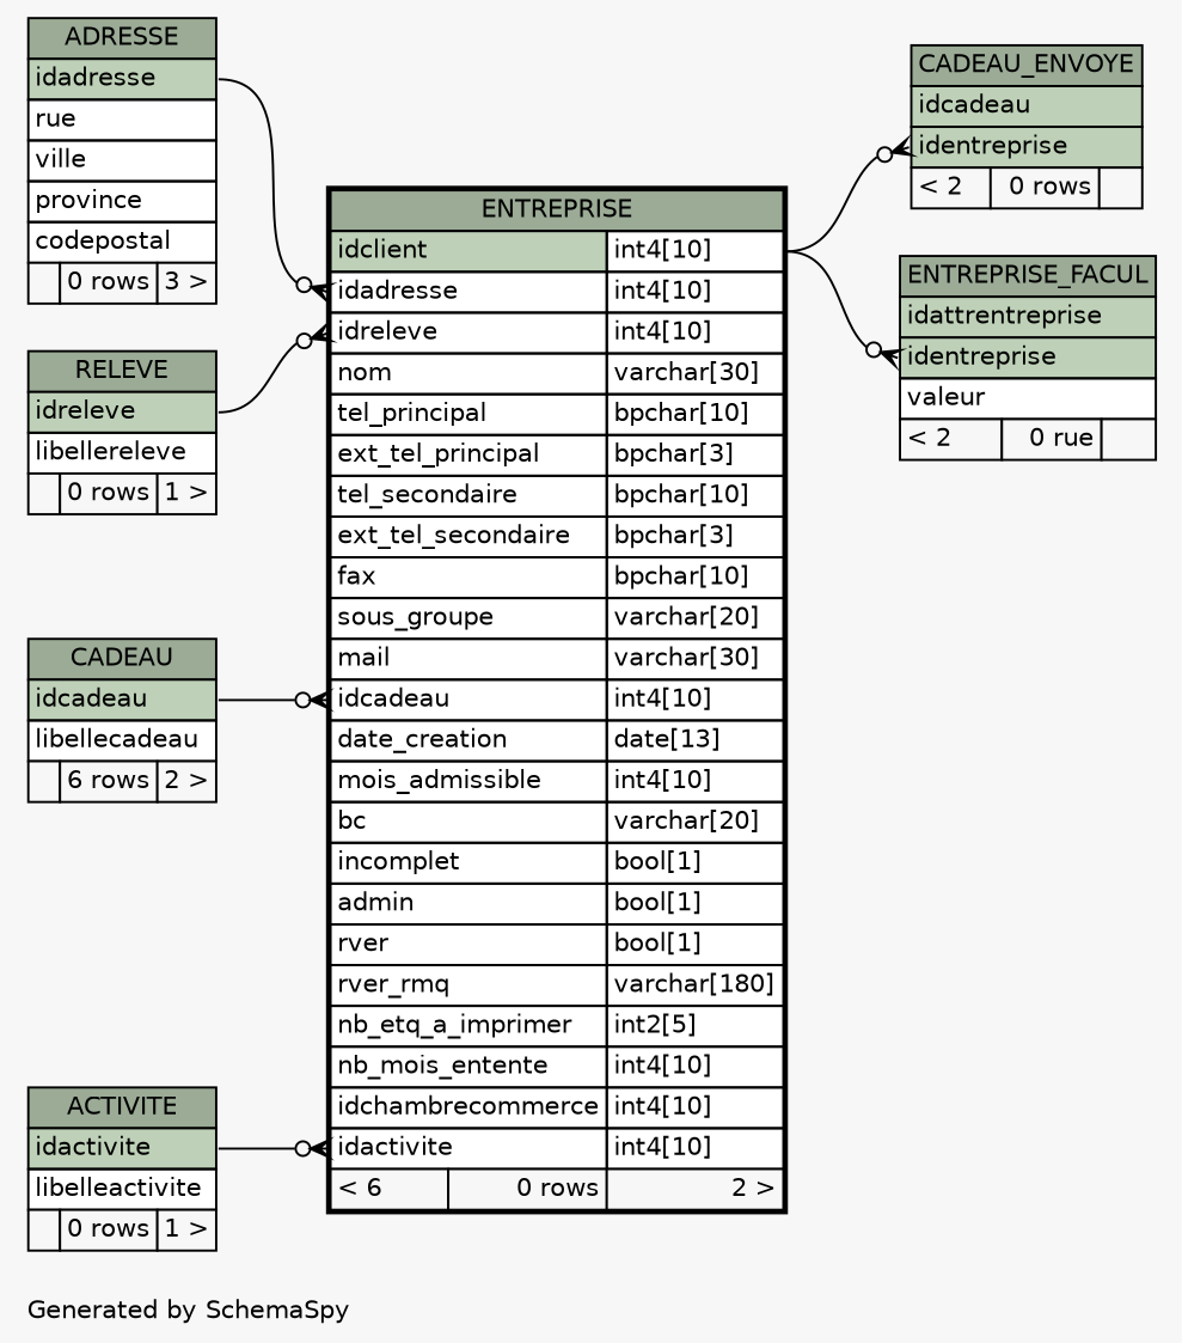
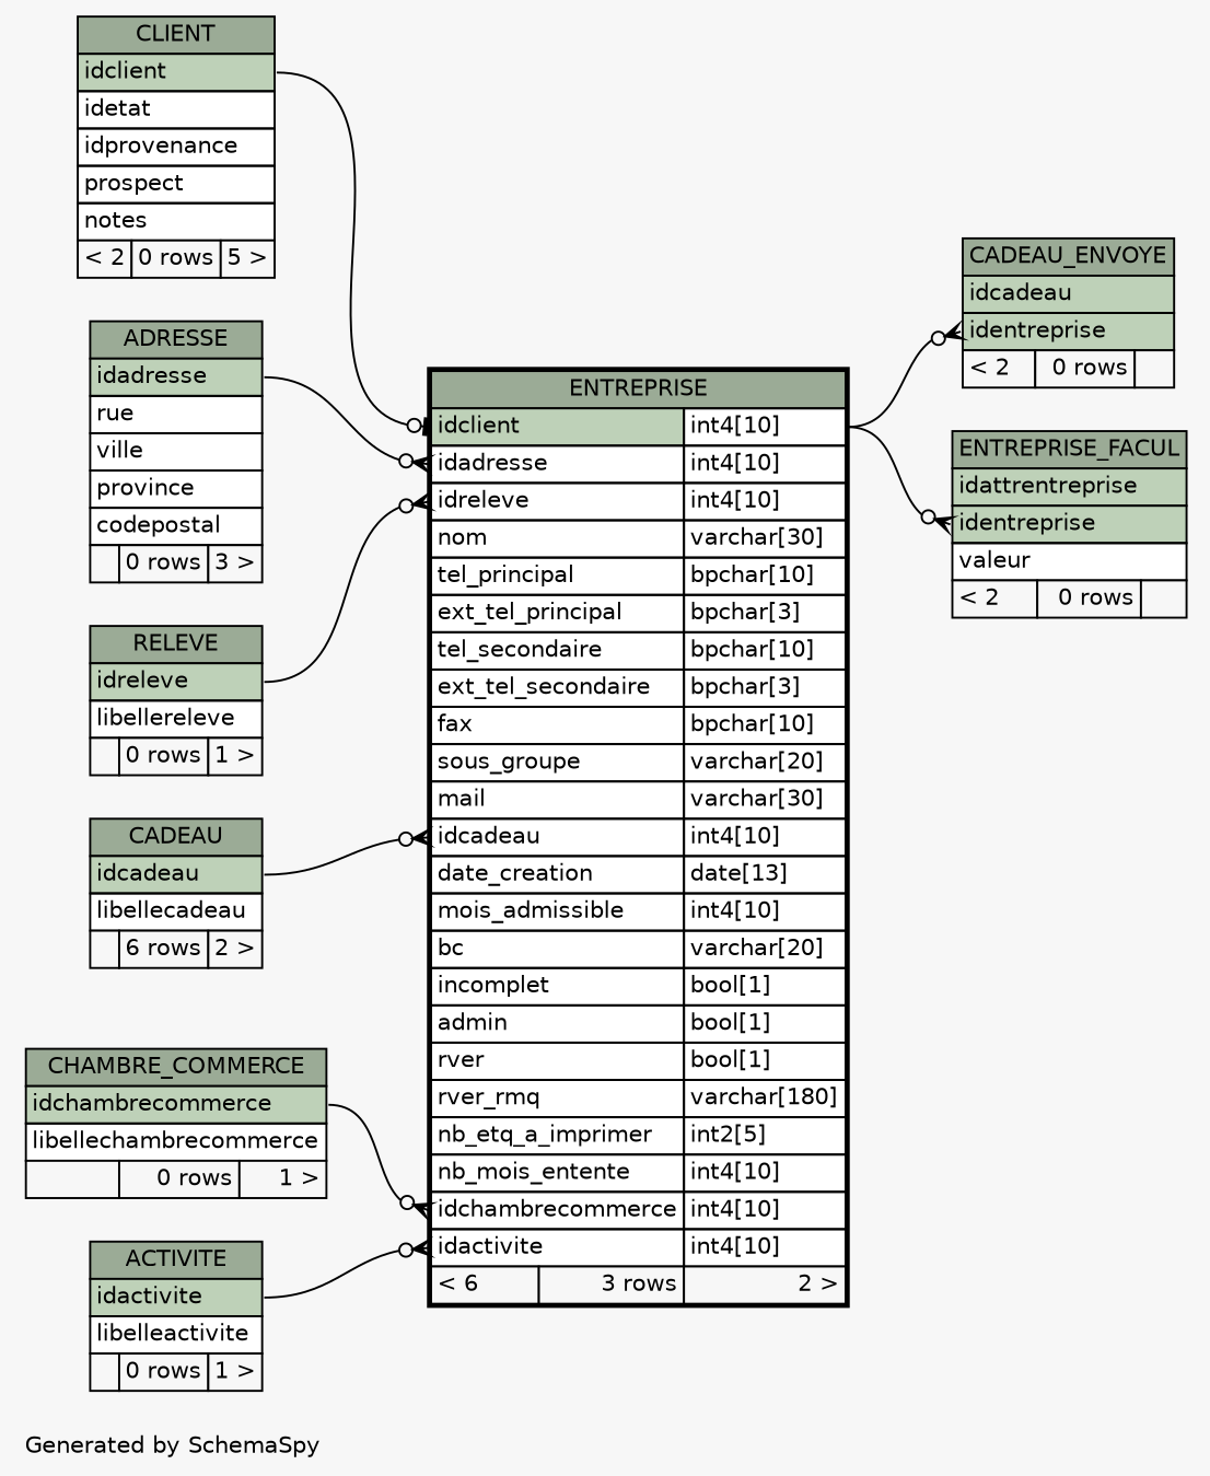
  digraph {
    bgcolor="#f7f7f7"
    fontname=Helvetica
    fontsize=11
    label="\nGenerated by SchemaSpy"
    labeljust=l
    nodesep=0.18
    rankdir=RL
    ranksep=0.46
    node [fontname=Helvetica fontsize=11 shape=plaintext]
    edge [arrowhead=none arrowsize=0.8 arrowtail=crowodot dir=back headport="idclient.type:e" tailport="identreprise:w"]
    n1 [label=<     <TABLE BORDER="0" CELLBORDER="1" CELLSPACING="0" BGCOLOR="#ffffff">       <TR><TD COLSPAN="3" BGCOLOR="#9bab96" ALIGN="CENTER">CADEAU_ENVOYE</TD></TR>       <TR><TD PORT="idcadeau" COLSPAN="3" BGCOLOR="#bed1b8" ALIGN="LEFT">idcadeau</TD></TR>       <TR><TD PORT="identreprise" COLSPAN="3" BGCOLOR="#bed1b8" ALIGN="LEFT">identreprise</TD></TR>       <TR><TD ALIGN="LEFT" BGCOLOR="#f7f7f7">&lt; 2</TD><TD ALIGN="RIGHT" BGCOLOR="#f7f7f7">0 rows</TD><TD ALIGN="RIGHT" BGCOLOR="#f7f7f7">  </TD></TR>     </TABLE>>]
-   n2 [label=<     <TABLE BORDER="2" CELLBORDER="1" CELLSPACING="0" BGCOLOR="#ffffff">       <TR><TD COLSPAN="3" BGCOLOR="#9bab96" ALIGN="CENTER">ENTREPRISE</TD></TR>       <TR><TD PORT="idclient" COLSPAN="2" BGCOLOR="#bed1b8" ALIGN="LEFT">idclient</TD><TD PORT="idclient.type" ALIGN="LEFT">int4[10]</TD></TR>       <TR><TD PORT="idadresse" COLSPAN="2" ALIGN="LEFT">idadresse</TD><TD PORT="idadresse.type" ALIGN="LEFT">int4[10]</TD></TR>       <TR><TD PORT="idreleve" COLSPAN="2" ALIGN="LEFT">idreleve</TD><TD PORT="idreleve.type" ALIGN="LEFT">int4[10]</TD></TR>       <TR><TD PORT="nom" COLSPAN="2" ALIGN="LEFT">nom</TD><TD PORT="nom.type" ALIGN="LEFT">varchar[30]</TD></TR>       <TR><TD PORT="tel_principal" COLSPAN="2" ALIGN="LEFT">tel_principal</TD><TD PORT="tel_principal.type" ALIGN="LEFT">bpchar[10]</TD></TR>       <TR><TD PORT="ext_tel_principal" COLSPAN="2" ALIGN="LEFT">ext_tel_principal</TD><TD PORT="ext_tel_principal.type" ALIGN="LEFT">bpchar[3]</TD></TR>       <TR><TD PORT="tel_secondaire" COLSPAN="2" ALIGN="LEFT">tel_secondaire</TD><TD PORT="tel_secondaire.type" ALIGN="LEFT">bpchar[10]</TD></TR>       <TR><TD PORT="ext_tel_secondaire" COLSPAN="2" ALIGN="LEFT">ext_tel_secondaire</TD><TD PORT="ext_tel_secondaire.type" ALIGN="LEFT">bpchar[3]</TD></TR>       <TR><TD PORT="fax" COLSPAN="2" ALIGN="LEFT">fax</TD><TD PORT="fax.type" ALIGN="LEFT">bpchar[10]</TD></TR>       <TR><TD PORT="sous_groupe" COLSPAN="2" ALIGN="LEFT">sous_groupe</TD><TD PORT="sous_groupe.type" ALIGN="LEFT">varchar[20]</TD></TR>       <TR><TD PORT="mail" COLSPAN="2" ALIGN="LEFT">mail</TD><TD PORT="mail.type" ALIGN="LEFT">varchar[30]</TD></TR>       <TR><TD PORT="idcadeau" COLSPAN="2" ALIGN="LEFT">idcadeau</TD><TD PORT="idcadeau.type" ALIGN="LEFT">int4[10]</TD></TR>       <TR><TD PORT="date_creation" COLSPAN="2" ALIGN="LEFT">date_creation</TD><TD PORT="date_creation.type" ALIGN="LEFT">date[13]</TD></TR>       <TR><TD PORT="mois_admissible" COLSPAN="2" ALIGN="LEFT">mois_admissible</TD><TD PORT="mois_admissible.type" ALIGN="LEFT">int4[10]</TD></TR>       <TR><TD PORT="bc" COLSPAN="2" ALIGN="LEFT">bc</TD><TD PORT="bc.type" ALIGN="LEFT">varchar[20]</TD></TR>       <TR><TD PORT="incomplet" COLSPAN="2" ALIGN="LEFT">incomplet</TD><TD PORT="incomplet.type" ALIGN="LEFT">bool[1]</TD></TR>       <TR><TD PORT="admin" COLSPAN="2" ALIGN="LEFT">admin</TD><TD PORT="admin.type" ALIGN="LEFT">bool[1]</TD></TR>       <TR><TD PORT="rver" COLSPAN="2" ALIGN="LEFT">rver</TD><TD PORT="rver.type" ALIGN="LEFT">bool[1]</TD></TR>       <TR><TD PORT="rver_rmq" COLSPAN="2" ALIGN="LEFT">rver_rmq</TD><TD PORT="rver_rmq.type" ALIGN="LEFT">varchar[180]</TD></TR>       <TR><TD PORT="nb_etq_a_imprimer" COLSPAN="2" ALIGN="LEFT">nb_etq_a_imprimer</TD><TD PORT="nb_etq_a_imprimer.type" ALIGN="LEFT">int2[5]</TD></TR>       <TR><TD PORT="nb_mois_entente" COLSPAN="2" ALIGN="LEFT">nb_mois_entente</TD><TD PORT="nb_mois_entente.type" ALIGN="LEFT">int4[10]</TD></TR>       <TR><TD PORT="idchambrecommerce" COLSPAN="2" ALIGN="LEFT">idchambrecommerce</TD><TD PORT="idchambrecommerce.type" ALIGN="LEFT">int4[10]</TD></TR>       <TR><TD PORT="idactivite" COLSPAN="2" ALIGN="LEFT">idactivite</TD><TD PORT="idactivite.type" ALIGN="LEFT">int4[10]</TD></TR>       <TR><TD ALIGN="LEFT" BGCOLOR="#f7f7f7">&lt; 6</TD><TD ALIGN="RIGHT" BGCOLOR="#f7f7f7">0 rows</TD><TD ALIGN="RIGHT" BGCOLOR="#f7f7f7">2 &gt;</TD></TR>     </TABLE>>]
+   n2 [label=<     <TABLE BORDER="2" CELLBORDER="1" CELLSPACING="0" BGCOLOR="#ffffff">       <TR><TD COLSPAN="3" BGCOLOR="#9bab96" ALIGN="CENTER">ENTREPRISE</TD></TR>       <TR><TD PORT="idclient" COLSPAN="2" BGCOLOR="#bed1b8" ALIGN="LEFT">idclient</TD><TD PORT="idclient.type" ALIGN="LEFT">int4[10]</TD></TR>       <TR><TD PORT="idadresse" COLSPAN="2" ALIGN="LEFT">idadresse</TD><TD PORT="idadresse.type" ALIGN="LEFT">int4[10]</TD></TR>       <TR><TD PORT="idreleve" COLSPAN="2" ALIGN="LEFT">idreleve</TD><TD PORT="idreleve.type" ALIGN="LEFT">int4[10]</TD></TR>       <TR><TD PORT="nom" COLSPAN="2" ALIGN="LEFT">nom</TD><TD PORT="nom.type" ALIGN="LEFT">varchar[30]</TD></TR>       <TR><TD PORT="tel_principal" COLSPAN="2" ALIGN="LEFT">tel_principal</TD><TD PORT="tel_principal.type" ALIGN="LEFT">bpchar[10]</TD></TR>       <TR><TD PORT="ext_tel_principal" COLSPAN="2" ALIGN="LEFT">ext_tel_principal</TD><TD PORT="ext_tel_principal.type" ALIGN="LEFT">bpchar[3]</TD></TR>       <TR><TD PORT="tel_secondaire" COLSPAN="2" ALIGN="LEFT">tel_secondaire</TD><TD PORT="tel_secondaire.type" ALIGN="LEFT">bpchar[10]</TD></TR>       <TR><TD PORT="ext_tel_secondaire" COLSPAN="2" ALIGN="LEFT">ext_tel_secondaire</TD><TD PORT="ext_tel_secondaire.type" ALIGN="LEFT">bpchar[3]</TD></TR>       <TR><TD PORT="fax" COLSPAN="2" ALIGN="LEFT">fax</TD><TD PORT="fax.type" ALIGN="LEFT">bpchar[10]</TD></TR>       <TR><TD PORT="sous_groupe" COLSPAN="2" ALIGN="LEFT">sous_groupe</TD><TD PORT="sous_groupe.type" ALIGN="LEFT">varchar[20]</TD></TR>       <TR><TD PORT="mail" COLSPAN="2" ALIGN="LEFT">mail</TD><TD PORT="mail.type" ALIGN="LEFT">varchar[30]</TD></TR>       <TR><TD PORT="idcadeau" COLSPAN="2" ALIGN="LEFT">idcadeau</TD><TD PORT="idcadeau.type" ALIGN="LEFT">int4[10]</TD></TR>       <TR><TD PORT="date_creation" COLSPAN="2" ALIGN="LEFT">date_creation</TD><TD PORT="date_creation.type" ALIGN="LEFT">date[13]</TD></TR>       <TR><TD PORT="mois_admissible" COLSPAN="2" ALIGN="LEFT">mois_admissible</TD><TD PORT="mois_admissible.type" ALIGN="LEFT">int4[10]</TD></TR>       <TR><TD PORT="bc" COLSPAN="2" ALIGN="LEFT">bc</TD><TD PORT="bc.type" ALIGN="LEFT">varchar[20]</TD></TR>       <TR><TD PORT="incomplet" COLSPAN="2" ALIGN="LEFT">incomplet</TD><TD PORT="incomplet.type" ALIGN="LEFT">bool[1]</TD></TR>       <TR><TD PORT="admin" COLSPAN="2" ALIGN="LEFT">admin</TD><TD PORT="admin.type" ALIGN="LEFT">bool[1]</TD></TR>       <TR><TD PORT="rver" COLSPAN="2" ALIGN="LEFT">rver</TD><TD PORT="rver.type" ALIGN="LEFT">bool[1]</TD></TR>       <TR><TD PORT="rver_rmq" COLSPAN="2" ALIGN="LEFT">rver_rmq</TD><TD PORT="rver_rmq.type" ALIGN="LEFT">varchar[180]</TD></TR>       <TR><TD PORT="nb_etq_a_imprimer" COLSPAN="2" ALIGN="LEFT">nb_etq_a_imprimer</TD><TD PORT="nb_etq_a_imprimer.type" ALIGN="LEFT">int2[5]</TD></TR>       <TR><TD PORT="nb_mois_entente" COLSPAN="2" ALIGN="LEFT">nb_mois_entente</TD><TD PORT="nb_mois_entente.type" ALIGN="LEFT">int4[10]</TD></TR>       <TR><TD PORT="idchambrecommerce" COLSPAN="2" ALIGN="LEFT">idchambrecommerce</TD><TD PORT="idchambrecommerce.type" ALIGN="LEFT">int4[10]</TD></TR>       <TR><TD PORT="idactivite" COLSPAN="2" ALIGN="LEFT">idactivite</TD><TD PORT="idactivite.type" ALIGN="LEFT">int4[10]</TD></TR>       <TR><TD ALIGN="LEFT" BGCOLOR="#f7f7f7">&lt; 6</TD><TD ALIGN="RIGHT" BGCOLOR="#f7f7f7">3 rows</TD><TD ALIGN="RIGHT" BGCOLOR="#f7f7f7">2 &gt;</TD></TR>     </TABLE>>]
    n3 [label=<     <TABLE BORDER="0" CELLBORDER="1" CELLSPACING="0" BGCOLOR="#ffffff">       <TR><TD COLSPAN="3" BGCOLOR="#9bab96" ALIGN="CENTER">CADEAU</TD></TR>       <TR><TD PORT="idcadeau" COLSPAN="3" BGCOLOR="#bed1b8" ALIGN="LEFT">idcadeau</TD></TR>       <TR><TD PORT="libellecadeau" COLSPAN="3" ALIGN="LEFT">libellecadeau</TD></TR>       <TR><TD ALIGN="LEFT" BGCOLOR="#f7f7f7">  </TD><TD ALIGN="RIGHT" BGCOLOR="#f7f7f7">6 rows</TD><TD ALIGN="RIGHT" BGCOLOR="#f7f7f7">2 &gt;</TD></TR>     </TABLE>>]
    n4 [label=<     <TABLE BORDER="0" CELLBORDER="1" CELLSPACING="0" BGCOLOR="#ffffff">       <TR><TD COLSPAN="3" BGCOLOR="#9bab96" ALIGN="CENTER">ACTIVITE</TD></TR>       <TR><TD PORT="idactivite" COLSPAN="3" BGCOLOR="#bed1b8" ALIGN="LEFT">idactivite</TD></TR>       <TR><TD PORT="libelleactivite" COLSPAN="3" ALIGN="LEFT">libelleactivite</TD></TR>       <TR><TD ALIGN="LEFT" BGCOLOR="#f7f7f7">  </TD><TD ALIGN="RIGHT" BGCOLOR="#f7f7f7">0 rows</TD><TD ALIGN="RIGHT" BGCOLOR="#f7f7f7">1 &gt;</TD></TR>     </TABLE>>]
    n5 [label=<     <TABLE BORDER="0" CELLBORDER="1" CELLSPACING="0" BGCOLOR="#ffffff">       <TR><TD COLSPAN="3" BGCOLOR="#9bab96" ALIGN="CENTER">ADRESSE</TD></TR>       <TR><TD PORT="idadresse" COLSPAN="3" BGCOLOR="#bed1b8" ALIGN="LEFT">idadresse</TD></TR>       <TR><TD PORT="rue" COLSPAN="3" ALIGN="LEFT">rue</TD></TR>       <TR><TD PORT="ville" COLSPAN="3" ALIGN="LEFT">ville</TD></TR>       <TR><TD PORT="province" COLSPAN="3" ALIGN="LEFT">province</TD></TR>       <TR><TD PORT="codepostal" COLSPAN="3" ALIGN="LEFT">codepostal</TD></TR>       <TR><TD ALIGN="LEFT" BGCOLOR="#f7f7f7">  </TD><TD ALIGN="RIGHT" BGCOLOR="#f7f7f7">0 rows</TD><TD ALIGN="RIGHT" BGCOLOR="#f7f7f7">3 &gt;</TD></TR>     </TABLE>>]
+   n6 [label=<     <TABLE BORDER="0" CELLBORDER="1" CELLSPACING="0" BGCOLOR="#ffffff">       <TR><TD COLSPAN="3" BGCOLOR="#9bab96" ALIGN="CENTER">CHAMBRE_COMMERCE</TD></TR>       <TR><TD PORT="idchambrecommerce" COLSPAN="3" BGCOLOR="#bed1b8" ALIGN="LEFT">idchambrecommerce</TD></TR>       <TR><TD PORT="libellechambrecommerce" COLSPAN="3" ALIGN="LEFT">libellechambrecommerce</TD></TR>       <TR><TD ALIGN="LEFT" BGCOLOR="#f7f7f7">  </TD><TD ALIGN="RIGHT" BGCOLOR="#f7f7f7">0 rows</TD><TD ALIGN="RIGHT" BGCOLOR="#f7f7f7">1 &gt;</TD></TR>     </TABLE>>]
+   n7 [label=<     <TABLE BORDER="0" CELLBORDER="1" CELLSPACING="0" BGCOLOR="#ffffff">       <TR><TD COLSPAN="3" BGCOLOR="#9bab96" ALIGN="CENTER">CLIENT</TD></TR>       <TR><TD PORT="idclient" COLSPAN="3" BGCOLOR="#bed1b8" ALIGN="LEFT">idclient</TD></TR>       <TR><TD PORT="idetat" COLSPAN="3" ALIGN="LEFT">idetat</TD></TR>       <TR><TD PORT="idprovenance" COLSPAN="3" ALIGN="LEFT">idprovenance</TD></TR>       <TR><TD PORT="prospect" COLSPAN="3" ALIGN="LEFT">prospect</TD></TR>       <TR><TD PORT="notes" COLSPAN="3" ALIGN="LEFT">notes</TD></TR>       <TR><TD ALIGN="LEFT" BGCOLOR="#f7f7f7">&lt; 2</TD><TD ALIGN="RIGHT" BGCOLOR="#f7f7f7">0 rows</TD><TD ALIGN="RIGHT" BGCOLOR="#f7f7f7">5 &gt;</TD></TR>     </TABLE>>]
    n8 [label=<     <TABLE BORDER="0" CELLBORDER="1" CELLSPACING="0" BGCOLOR="#ffffff">       <TR><TD COLSPAN="3" BGCOLOR="#9bab96" ALIGN="CENTER">RELEVE</TD></TR>       <TR><TD PORT="idreleve" COLSPAN="3" BGCOLOR="#bed1b8" ALIGN="LEFT">idreleve</TD></TR>       <TR><TD PORT="libellereleve" COLSPAN="3" ALIGN="LEFT">libellereleve</TD></TR>       <TR><TD ALIGN="LEFT" BGCOLOR="#f7f7f7">  </TD><TD ALIGN="RIGHT" BGCOLOR="#f7f7f7">0 rows</TD><TD ALIGN="RIGHT" BGCOLOR="#f7f7f7">1 &gt;</TD></TR>     </TABLE>>]
-   n9 [label=<     <TABLE BORDER="0" CELLBORDER="1" CELLSPACING="0" BGCOLOR="#ffffff">       <TR><TD COLSPAN="3" BGCOLOR="#9bab96" ALIGN="CENTER">ENTREPRISE_FACUL</TD></TR>       <TR><TD PORT="idattrentreprise" COLSPAN="3" BGCOLOR="#bed1b8" ALIGN="LEFT">idattrentreprise</TD></TR>       <TR><TD PORT="identreprise" COLSPAN="3" BGCOLOR="#bed1b8" ALIGN="LEFT">identreprise</TD></TR>       <TR><TD PORT="valeur" COLSPAN="3" ALIGN="LEFT">valeur</TD></TR>       <TR><TD ALIGN="LEFT" BGCOLOR="#f7f7f7">&lt; 2</TD><TD ALIGN="RIGHT" BGCOLOR="#f7f7f7">0 rue</TD><TD ALIGN="RIGHT" BGCOLOR="#f7f7f7">  </TD></TR>     </TABLE>>]
+   n9 [label=<     <TABLE BORDER="0" CELLBORDER="1" CELLSPACING="0" BGCOLOR="#ffffff">       <TR><TD COLSPAN="3" BGCOLOR="#9bab96" ALIGN="CENTER">ENTREPRISE_FACUL</TD></TR>       <TR><TD PORT="idattrentreprise" COLSPAN="3" BGCOLOR="#bed1b8" ALIGN="LEFT">idattrentreprise</TD></TR>       <TR><TD PORT="identreprise" COLSPAN="3" BGCOLOR="#bed1b8" ALIGN="LEFT">identreprise</TD></TR>       <TR><TD PORT="valeur" COLSPAN="3" ALIGN="LEFT">valeur</TD></TR>       <TR><TD ALIGN="LEFT" BGCOLOR="#f7f7f7">&lt; 2</TD><TD ALIGN="RIGHT" BGCOLOR="#f7f7f7">0 rows</TD><TD ALIGN="RIGHT" BGCOLOR="#f7f7f7">  </TD></TR>     </TABLE>>]
    n1 -> n2
    n2 -> n3 [headport="idcadeau:e" tailport="idcadeau:w"]
    n2 -> n4 [headport="idactivite:e" tailport="idactivite:w"]
    n2 -> n5 [headport="idadresse:e" tailport="idadresse:w"]
+   n2 -> n6 [headport="idchambrecommerce:e" tailport="idchambrecommerce:w"]
+   n2 -> n7 [arrowtail=teeodot headport="idclient:e" tailport="idclient:w"]
    n2 -> n8 [headport="idreleve:e" tailport="idreleve:w"]
    n9 -> n2
  }
